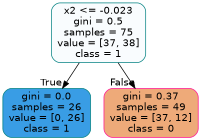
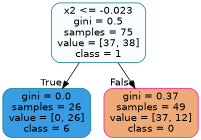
  digraph {
    node [color=teal fontname=helvetica shape=box style="filled, rounded"]
    edge [fontname=helvetica labeldistance=2.5]
    n1 [fillcolor="#399de507" label="x2 <= -0.023\ngini = 0.5\nsamples = 75\nvalue = [37, 38]\nclass = 1"]
-   n2 [fillcolor="#399de5ff" label="gini = 0.0\nsamples = 26\nvalue = [0, 26]\nclass = 1"]
+   n2 [fillcolor="#399de5ff" label="gini = 0.0\nsamples = 26\nvalue = [0, 26]\nclass = 6"]
    n3 [color=deeppink fillcolor="#e58139ac" label="gini = 0.37\nsamples = 49\nvalue = [37, 12]\nclass = 0"]
    n1 -> n2 [headlabel=True labelangle=45]
    n1 -> n3 [headlabel=False labelangle=-45]
  }
